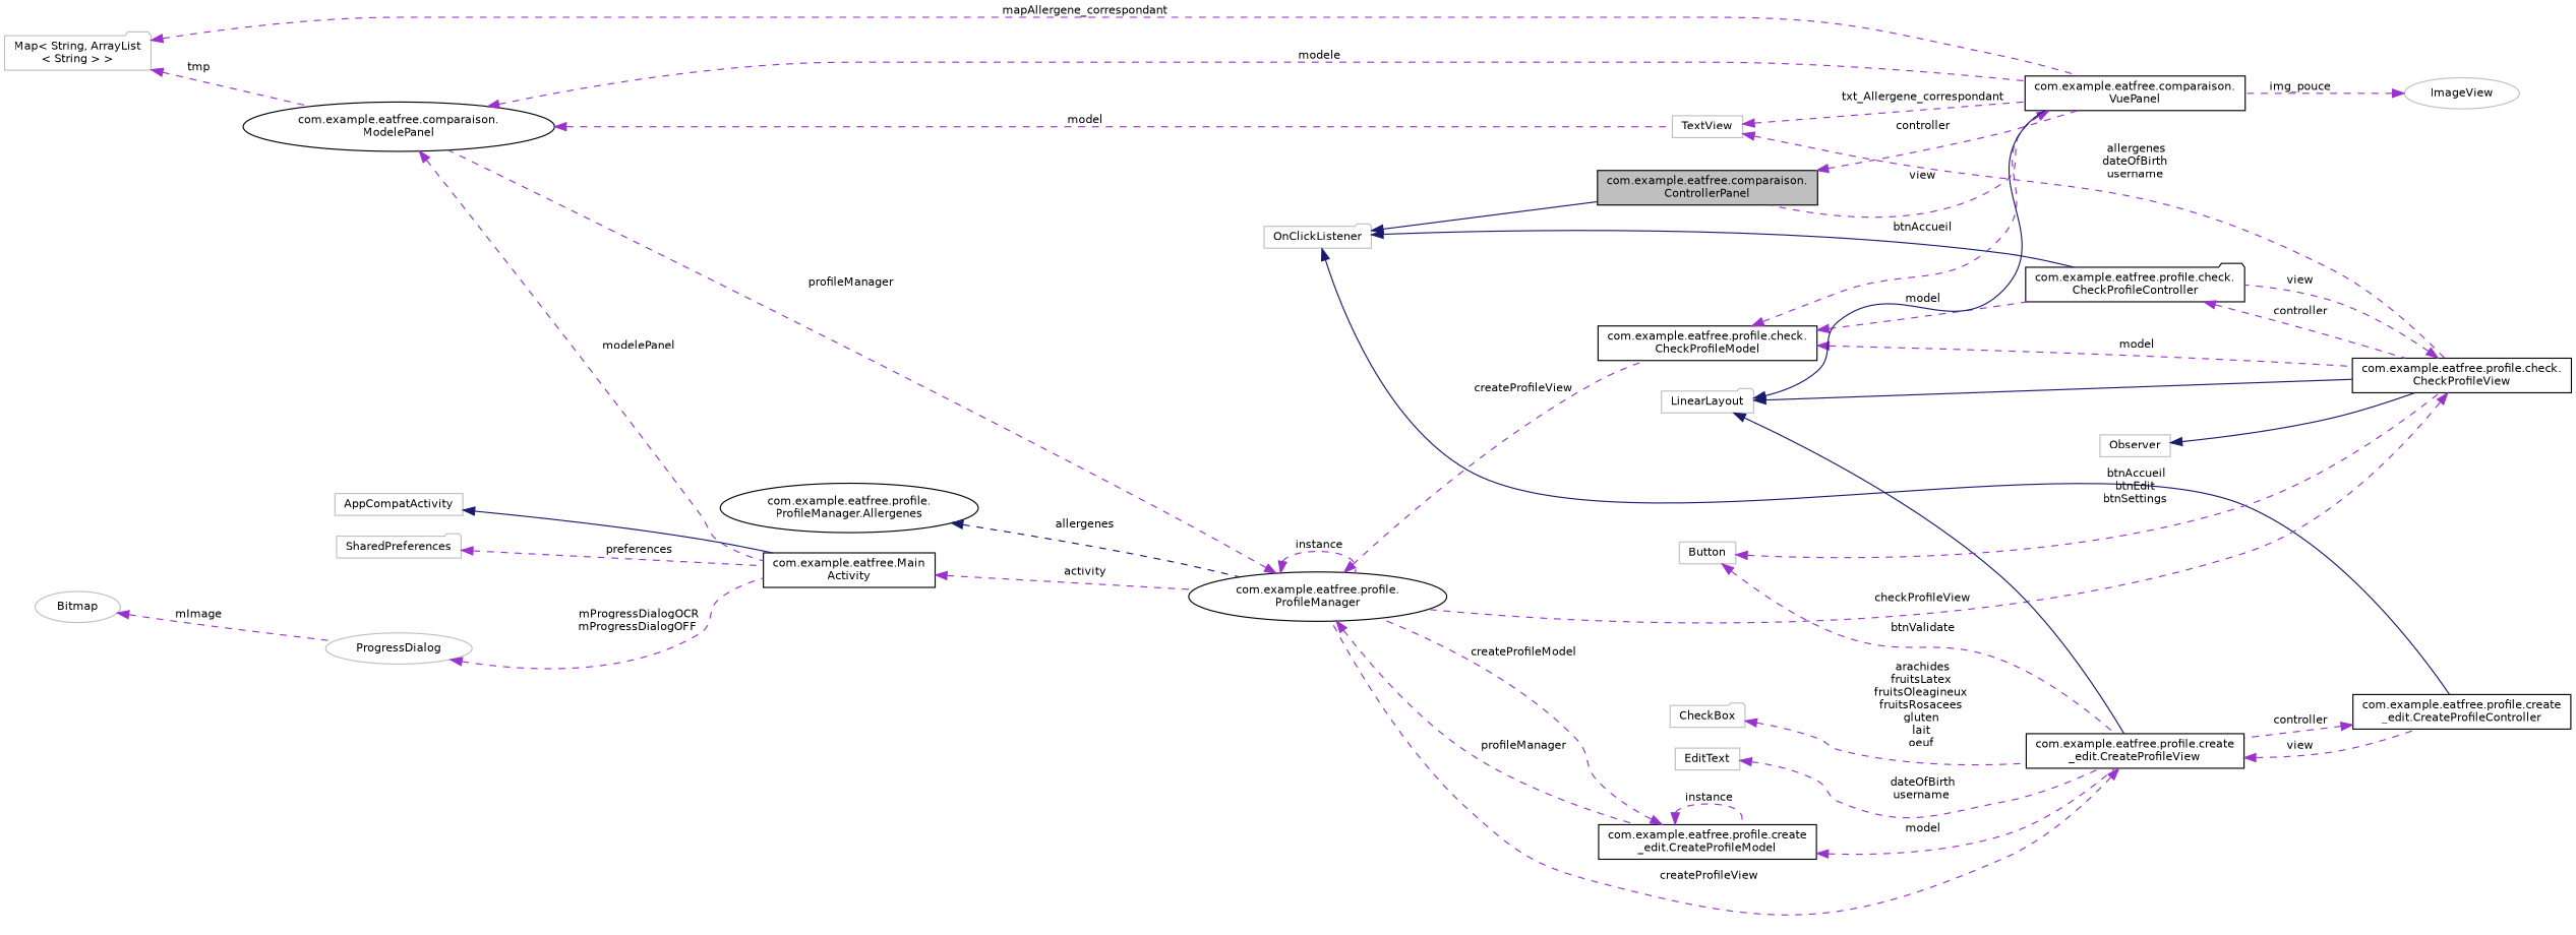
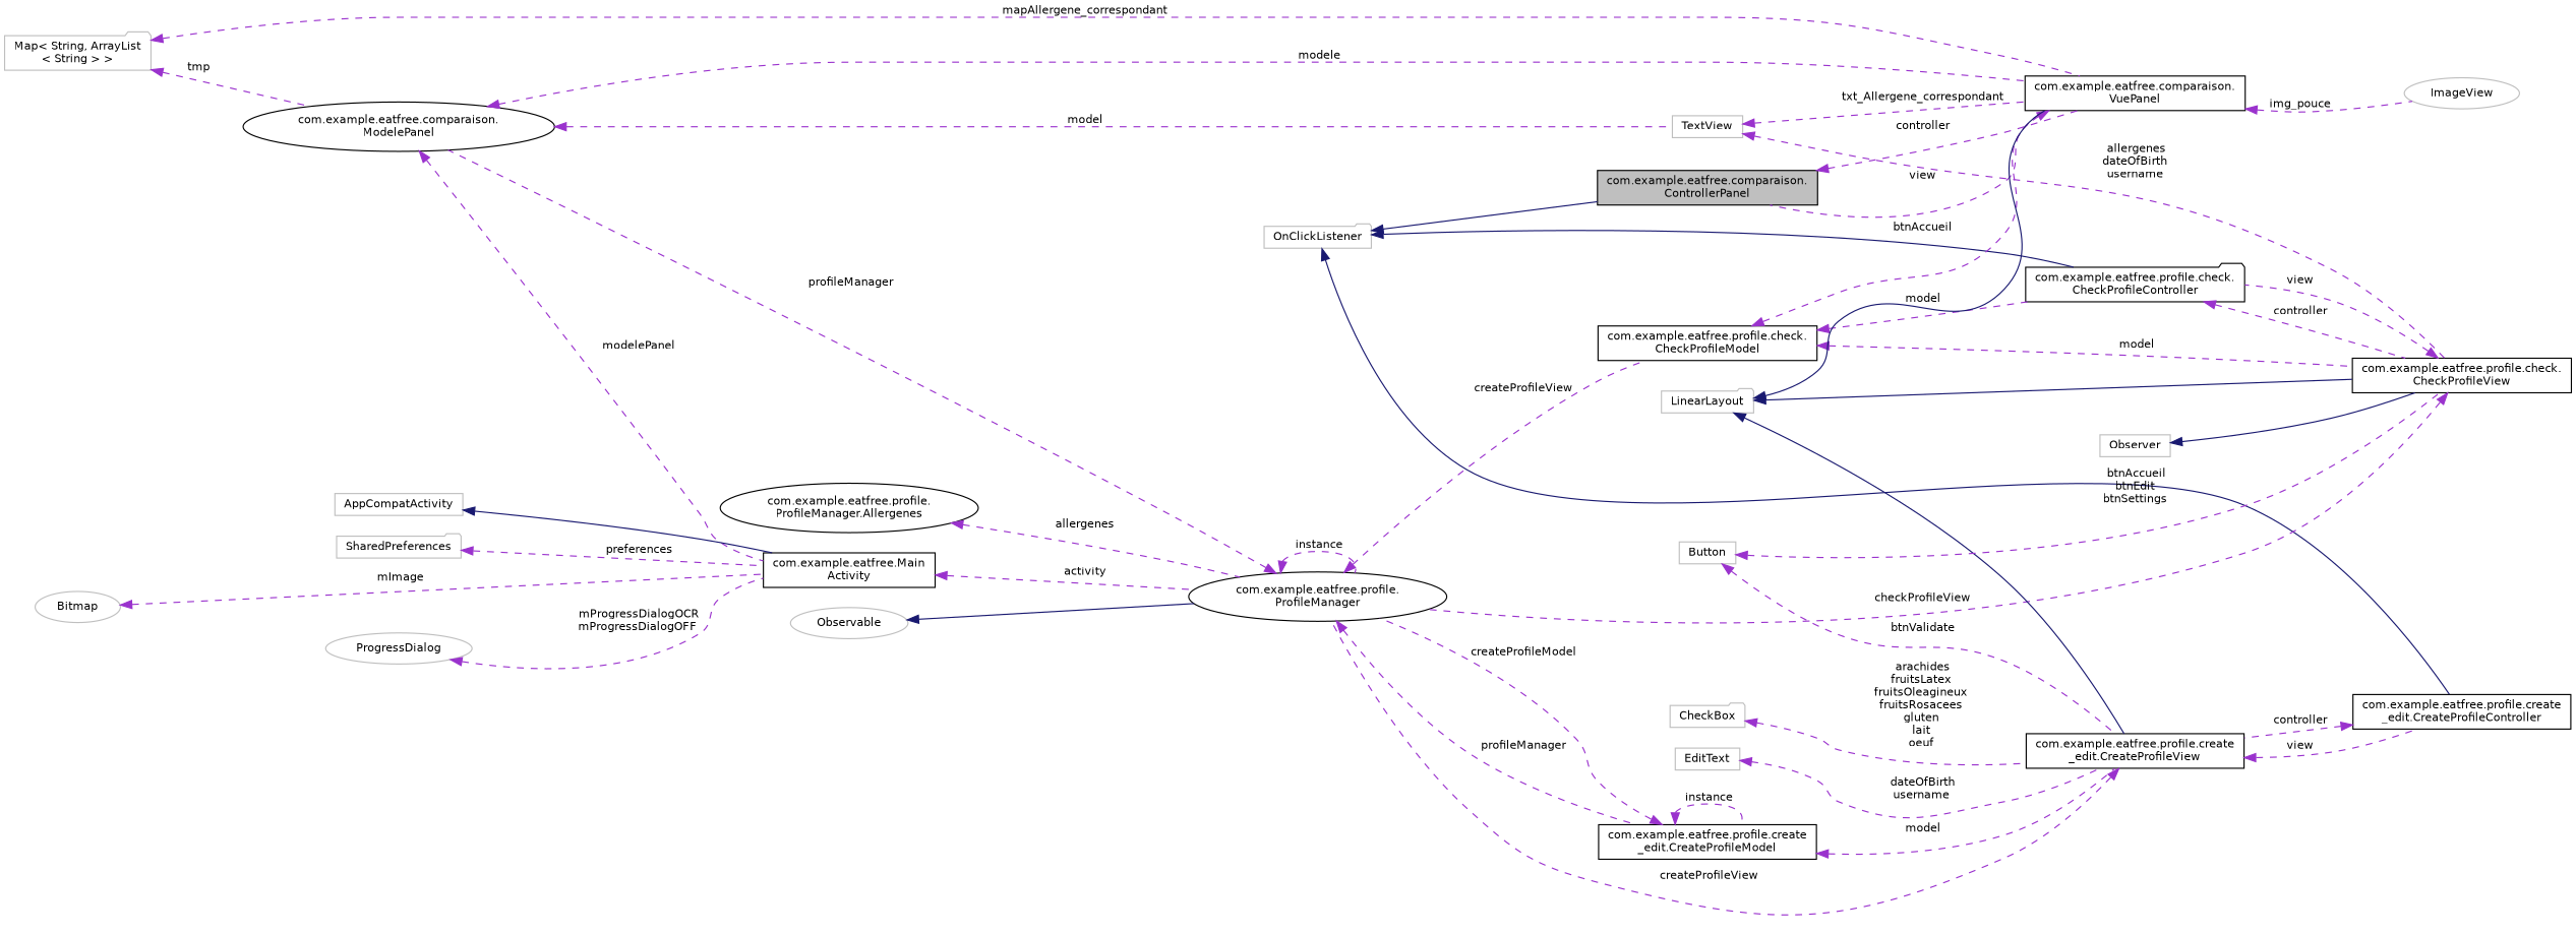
  digraph {
    rankdir=LR
    node [color=grey75 fillcolor=white fontname=Helvetica fontsize=10 shape=box style=filled]
    edge [color=darkorchid3 dir=back fontname=Helvetica fontsize=10 labelfontname=Helvetica labelfontsize=10 style=dashed]
    n1 [color=black fillcolor=grey75 fontcolor=black height=0.2 label="com.example.eatfree.comparaison.\lControllerPanel" width=0.4]
    n2 [color=black height=0.2 label="com.example.eatfree.comparaison.\lVuePanel" width=0.4]
    n3 [height=0.2 label=OnClickListener shape=folder width=0.4]
    n4 [color=black height=0.2 label="com.example.eatfree.profile.create\l_edit.CreateProfileController" width=0.4]
    n5 [color=black height=0.2 label="com.example.eatfree.profile.check.\lCheckProfileController" shape=folder width=0.4]
    n6 [color=black height=0.2 label="com.example.eatfree.profile.create\l_edit.CreateProfileView" width=0.4]
    n7 [color=black height=0.2 label="com.example.eatfree.profile.check.\lCheckProfileView" width=0.4]
    n8 [color=black height=0.2 label="com.example.eatfree.comparaison.\lModelePanel" shape=ellipse width=0.4]
    n9 [color=black height=0.2 label="com.example.eatfree.Main\lActivity" width=0.4]
    n10 [height=0.2 label=TextView width=0.4]
    n11 [color=black height=0.2 label="com.example.eatfree.profile.\lProfileManager" shape=ellipse width=0.4]
    n12 [height=0.2 label="Map\< String, ArrayList\l\< String \> \>" shape=folder width=0.4]
    n13 [color=black height=0.2 label="com.example.eatfree.profile.create\l_edit.CreateProfileModel" width=0.4]
    n14 [color=black height=0.2 label="com.example.eatfree.profile.check.\lCheckProfileModel" width=0.4]
+   n15 [height=0.2 label=Observable shape=ellipse width=0.4]
    n16 [height=0.2 label=LinearLayout shape=folder width=0.4]
    n17 [height=0.2 label=Button width=0.4]
    n18 [height=0.2 label=CheckBox shape=folder width=0.4]
    n19 [height=0.2 label=EditText width=0.4]
    n20 [height=0.2 label=Observer width=0.4]
    n21 [color=black height=0.2 label="com.example.eatfree.profile.\lProfileManager.Allergenes" shape=ellipse width=0.4]
    n22 [height=0.2 label=AppCompatActivity width=0.4]
    n23 [height=0.2 label=SharedPreferences shape=folder width=0.4]
    n24 [height=0.2 label=Bitmap shape=ellipse width=0.4]
    n25 [height=0.2 label=ProgressDialog shape=ellipse width=0.4]
    n26 [height=0.2 label=ImageView shape=ellipse width=0.4]
    n1 -> n2 [label=" controller"]
    n2 -> n1 [label=" view"]
    n3 -> n1 [color=midnightblue style=solid]
    n3 -> n4 [color=midnightblue style=solid]
    n3 -> n5 [color=midnightblue style=solid]
    n4 -> n6 [label=" controller"]
    n5 -> n7 [label=" controller"]
    n6 -> n4 [label=" view"]
    n6 -> n11 [label=" createProfileView"]
    n7 -> n5 [label=" view"]
    n7 -> n11 [label=" checkProfileView"]
    n8 -> n2 [label=" modele"]
    n8 -> n9 [label=" modelePanel"]
    n8 -> n10 [label=" model"]
    n9 -> n11 [label=" activity"]
    n10 -> n2 [label=" txt_Allergene_correspondant"]
    n10 -> n7 [label=" allergenes\ndateOfBirth\nusername"]
    n11 -> n8 [label=" profileManager"]
    n11 -> n11 [label=" instance"]
    n11 -> n13 [label=" profileManager"]
    n11 -> n14 [label=" createProfileView"]
    n12 -> n2 [label=" mapAllergene_correspondant"]
    n12 -> n8 [label=" tmp"]
    n13 -> n6 [label=" model"]
    n13 -> n11 [label=" createProfileModel"]
    n13 -> n13 [label=" instance"]
    n14 -> n2 [label=" btnAccueil"]
    n14 -> n5 [label=" model"]
    n14 -> n7 [label=" model"]
+   n15 -> n11 [color=midnightblue style=solid]
    n16 -> n2 [color=midnightblue style=solid]
    n16 -> n6 [color=midnightblue style=solid]
    n16 -> n7 [color=midnightblue style=solid]
    n17 -> n6 [label=" btnValidate"]
    n17 -> n7 [label=" btnAccueil\nbtnEdit\nbtnSettings"]
    n18 -> n6 [label=" arachides\nfruitsLatex\nfruitsOleagineux\nfruitsRosacees\ngluten\nlait\noeuf"]
    n19 -> n6 [label=" dateOfBirth\nusername"]
    n20 -> n7 [color=midnightblue style=solid]
-   n21 -> n11 [color=midnightblue label=" allergenes"]
+   n21 -> n11 [label=" allergenes"]
    n22 -> n9 [color=midnightblue style=solid]
    n23 -> n9 [label=" preferences"]
-   n24 -> n25 [label=" mImage"]
+   n24 -> n9 [label=" mImage"]
    n25 -> n9 [label=" mProgressDialogOCR\nmProgressDialogOFF"]
-   n26 -> n2 [label=" img_pouce"]
+   n2 -> n26 [label=" img_pouce"]
  }
